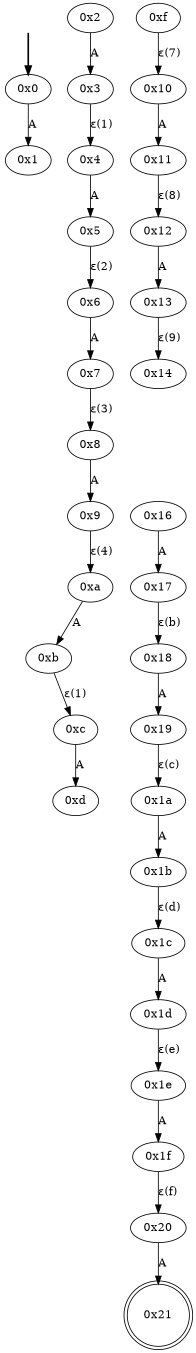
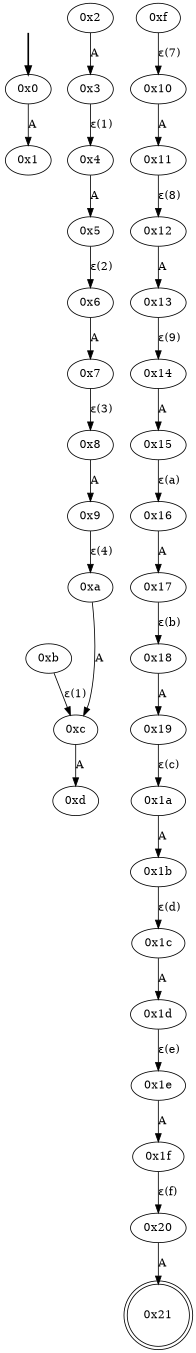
  digraph {
    fake [style=invisible]
    "0x0" [root=true]
    "0x1"
    "0x2"
    "0x3"
    "0x4"
    "0x5"
    "0x6"
    "0x7"
    "0x8"
    "0x9"
    "0xa"
    "0xb"
    "0xc"
    "0xd"
    "0xf"
    "0x10"
    "0x11"
    "0x12"
    "0x13"
    "0x14"
+   "0x15"
    "0x16"
    "0x17"
    "0x18"
    "0x19"
    "0x1a"
    "0x1b"
    "0x1c"
    "0x1d"
    "0x1e"
    "0x1f"
    "0x20"
    "0x21" [shape=doublecircle]
    fake -> "0x0" [style=bold]
    "0x0" -> "0x1" [label=A]
    "0x2" -> "0x3" [label=A]
    "0x3" -> "0x4" [label="ε(1)"]
    "0x4" -> "0x5" [label=A]
    "0x5" -> "0x6" [label="ε(2)"]
    "0x6" -> "0x7" [label=A]
    "0x7" -> "0x8" [label="ε(3)"]
    "0x8" -> "0x9" [label=A]
    "0x9" -> "0xa" [label="ε(4)"]
-   "0xa" -> "0xb" [label=A]
+   "0xa" -> "0xc" [label=A]
    "0xb" -> "0xc" [label="ε(1)"]
    "0xc" -> "0xd" [label=A]
    "0xf" -> "0x10" [label="ε(7)"]
    "0x10" -> "0x11" [label=A]
    "0x11" -> "0x12" [label="ε(8)"]
    "0x12" -> "0x13" [label=A]
    "0x13" -> "0x14" [label="ε(9)"]
+   "0x14" -> "0x15" [label=A]
+   "0x15" -> "0x16" [label="ε(a)"]
    "0x16" -> "0x17" [label=A]
    "0x17" -> "0x18" [label="ε(b)"]
    "0x18" -> "0x19" [label=A]
    "0x19" -> "0x1a" [label="ε(c)"]
    "0x1a" -> "0x1b" [label=A]
    "0x1b" -> "0x1c" [label="ε(d)"]
    "0x1c" -> "0x1d" [label=A]
    "0x1d" -> "0x1e" [label="ε(e)"]
    "0x1e" -> "0x1f" [label=A]
    "0x1f" -> "0x20" [label="ε(f)"]
    "0x20" -> "0x21" [label=A]
  }
